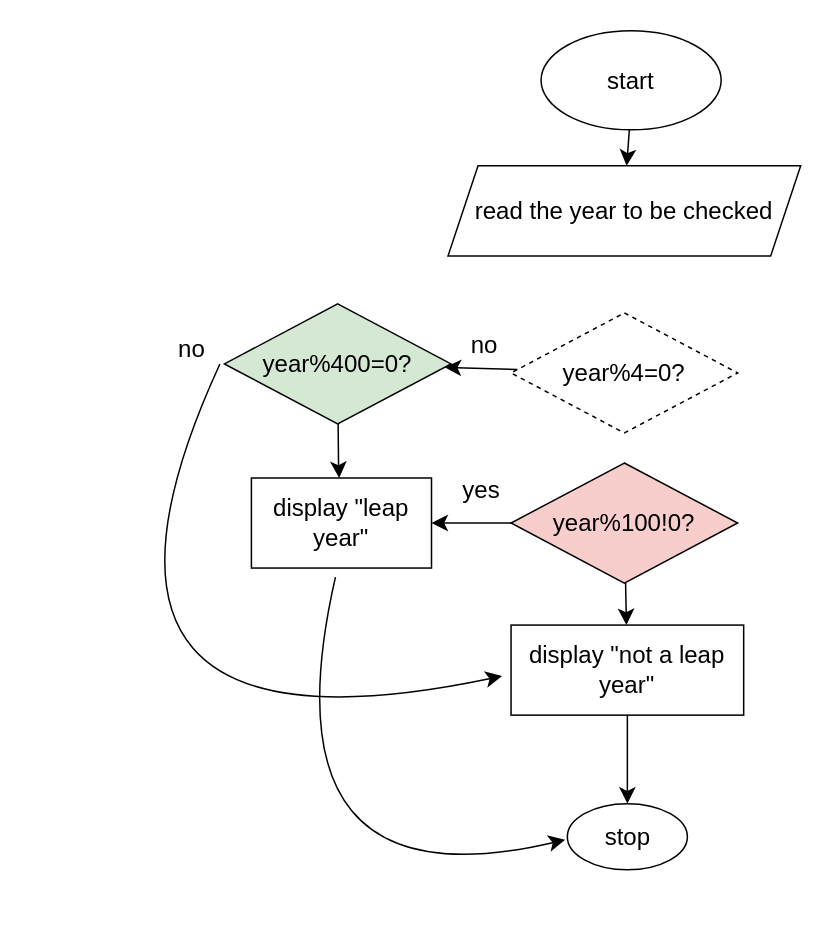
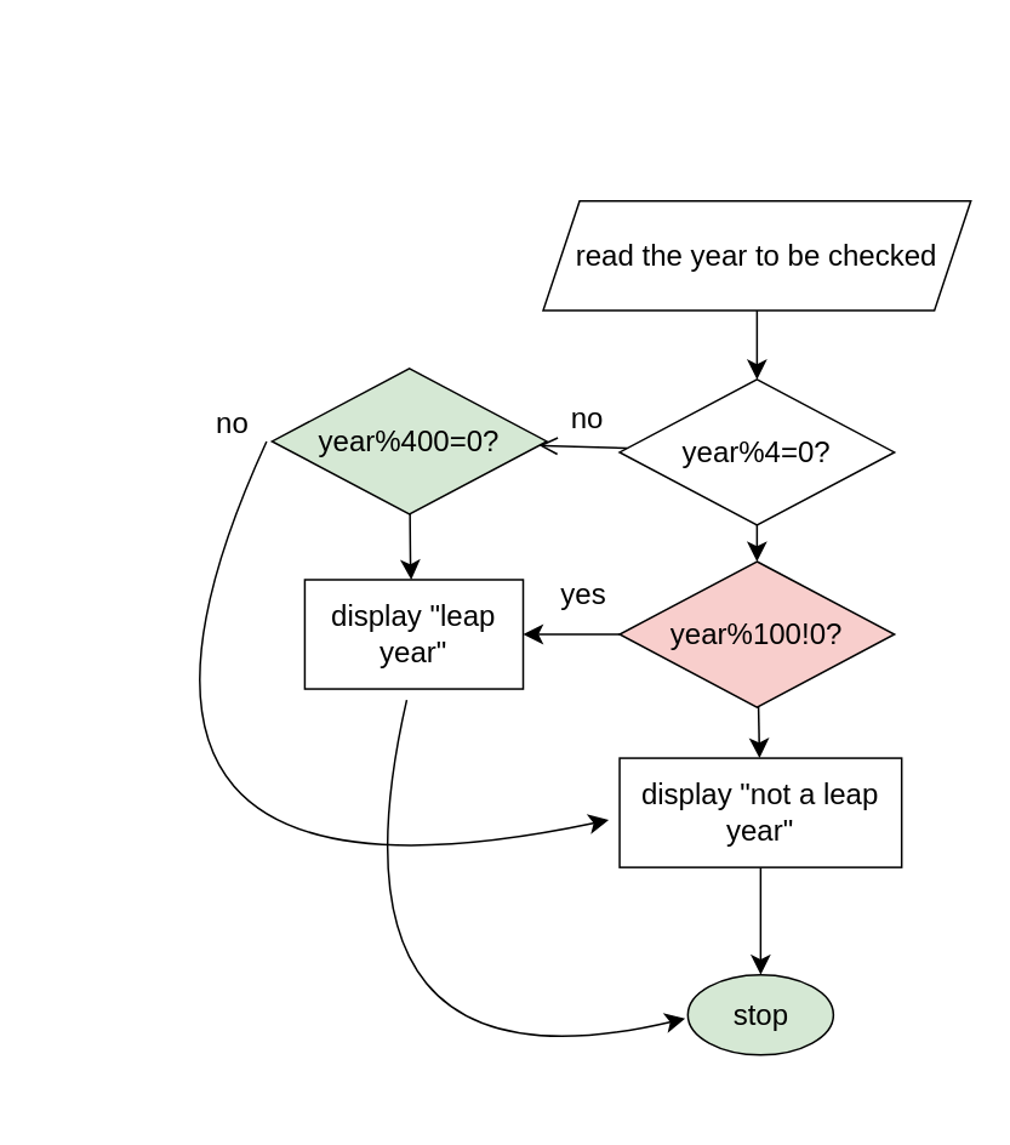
  <mxCell id="0" />
  <mxCell id="1" parent="0" />
- <mxCell id="2" value="" style="edgeStyle=none;curved=1;rounded=0;orthogonalLoop=1;jettySize=auto;html=1;fontSize=12;startSize=8;endSize=8;" edge="1" parent="1" source="3" target="5"><mxGeometry relative="1" as="geometry" /></mxCell>
- <mxCell id="3" value="start" style="ellipse;whiteSpace=wrap;html=1;fontSize=16;" vertex="1" parent="1"><mxGeometry x="360" y="20" width="120" height="66" as="geometry" /></mxCell>
+ <mxCell id="4" value="" style="edgeStyle=none;curved=1;rounded=0;orthogonalLoop=1;jettySize=auto;html=1;fontSize=12;startSize=8;endSize=8;" edge="1" parent="1" source="5" target="8"><mxGeometry relative="1" as="geometry" /></mxCell>
  <mxCell id="5" value="read the year to be checked" style="shape=parallelogram;perimeter=parallelogramPerimeter;whiteSpace=wrap;html=1;fixedSize=1;fontSize=16;" vertex="1" parent="1"><mxGeometry x="298" y="110" width="235" height="60" as="geometry" /></mxCell>
- <mxCell id="7" value="" style="edgeStyle=none;curved=1;rounded=0;orthogonalLoop=1;jettySize=auto;html=1;fontSize=12;startSize=8;endSize=8;" edge="1" parent="1" source="8" target="15"><mxGeometry relative="1" as="geometry" /></mxCell>
- <mxCell id="8" value="year%4=0?" style="rhombus;whiteSpace=wrap;html=1;fontSize=16;dashed=1;" vertex="1" parent="1"><mxGeometry x="340" y="208" width="151" height="80" as="geometry" /></mxCell>
+ <mxCell id="6" value="" style="edgeStyle=none;curved=1;rounded=0;orthogonalLoop=1;jettySize=auto;html=1;fontSize=12;startSize=8;endSize=8;" edge="1" parent="1" source="8" target="11"><mxGeometry relative="1" as="geometry" /></mxCell>
+ <mxCell id="7" value="" style="edgeStyle=none;curved=1;rounded=0;orthogonalLoop=1;jettySize=auto;html=1;fontSize=12;startSize=8;endSize=8;endArrow=open;" edge="1" parent="1" source="8" target="15"><mxGeometry relative="1" as="geometry" /></mxCell>
+ <mxCell id="8" value="year%4=0?" style="rhombus;whiteSpace=wrap;html=1;fontSize=16;" vertex="1" parent="1"><mxGeometry x="340" y="208" width="151" height="80" as="geometry" /></mxCell>
  <mxCell id="9" value="" style="edgeStyle=none;curved=1;rounded=0;orthogonalLoop=1;jettySize=auto;html=1;fontSize=12;startSize=8;endSize=8;" edge="1" parent="1" source="11" target="13"><mxGeometry relative="1" as="geometry" /></mxCell>
  <mxCell id="10" value="" style="edgeStyle=none;curved=1;rounded=0;orthogonalLoop=1;jettySize=auto;html=1;fontSize=12;startSize=8;endSize=8;" edge="1" parent="1" source="11" target="16"><mxGeometry relative="1" as="geometry" /></mxCell>
  <mxCell id="11" value="year%100!0?" style="rhombus;whiteSpace=wrap;html=1;fontSize=16;fillColor=#f8cecc;" vertex="1" parent="1"><mxGeometry x="340" y="308" width="151" height="80" as="geometry" /></mxCell>
  <mxCell id="12" value="" style="edgeStyle=none;curved=1;rounded=0;orthogonalLoop=1;jettySize=auto;html=1;fontSize=12;startSize=8;endSize=8;" edge="1" parent="1" source="13" target="18"><mxGeometry relative="1" as="geometry" /></mxCell>
  <mxCell id="13" value="display &quot;not a leap year&quot;" style="whiteSpace=wrap;html=1;fontSize=16;" vertex="1" parent="1"><mxGeometry x="340" y="416" width="155" height="60" as="geometry" /></mxCell>
  <mxCell id="14" value="" style="edgeStyle=none;curved=1;rounded=0;orthogonalLoop=1;jettySize=auto;html=1;fontSize=12;startSize=8;endSize=8;" edge="1" parent="1" source="15" target="16"><mxGeometry relative="1" as="geometry"><Array as="points"><mxPoint x="225" y="308" /></Array></mxGeometry></mxCell>
  <mxCell id="15" value="year%400=0?" style="rhombus;whiteSpace=wrap;html=1;fontSize=16;fillColor=#d5e8d4;" vertex="1" parent="1"><mxGeometry x="149" y="202" width="151" height="80" as="geometry" /></mxCell>
  <mxCell id="16" value="display &quot;leap year&quot;" style="whiteSpace=wrap;html=1;fontSize=16;" vertex="1" parent="1"><mxGeometry x="167" y="318" width="120" height="60" as="geometry" /></mxCell>
  <mxCell id="17" value="no" style="text;html=1;align=center;verticalAlign=middle;resizable=0;points=[];autosize=1;strokeColor=none;fillColor=none;fontSize=16;" vertex="1" parent="1"><mxGeometry x="304" y="213" width="36" height="31" as="geometry" /></mxCell>
- <mxCell id="18" value="stop" style="ellipse;whiteSpace=wrap;html=1;fontSize=16;" vertex="1" parent="1"><mxGeometry x="377.5" y="535" width="80" height="44" as="geometry" /></mxCell>
+ <mxCell id="18" value="stop" style="ellipse;whiteSpace=wrap;html=1;fontSize=16;fillColor=#d5e8d4;" vertex="1" parent="1"><mxGeometry x="377.5" y="535" width="80" height="44" as="geometry" /></mxCell>
  <mxCell id="19" value="" style="endArrow=classic;html=1;rounded=0;fontSize=12;startSize=8;endSize=8;curved=1;" edge="1" parent="1"><mxGeometry width="50" height="50" relative="1" as="geometry"><mxPoint x="223" y="384" as="sourcePoint" /><mxPoint x="376" y="559" as="targetPoint" /><Array as="points"><mxPoint x="172" y="607" /></Array></mxGeometry></mxCell>
  <mxCell id="20" value="" style="endArrow=classic;html=1;rounded=0;fontSize=12;startSize=8;endSize=8;curved=1;" edge="1" parent="1"><mxGeometry width="50" height="50" relative="1" as="geometry"><mxPoint x="146" y="242" as="sourcePoint" /><mxPoint x="334" y="450" as="targetPoint" /><Array as="points"><mxPoint x="20" y="516" /></Array></mxGeometry></mxCell>
  <mxCell id="21" value="yes" style="text;html=1;align=center;verticalAlign=middle;resizable=0;points=[];autosize=1;strokeColor=none;fillColor=none;fontSize=16;" vertex="1" parent="1"><mxGeometry x="298" y="310" width="43" height="31" as="geometry" /></mxCell>
  <mxCell id="22" value="no" style="text;html=1;align=center;verticalAlign=middle;resizable=0;points=[];autosize=1;strokeColor=none;fillColor=none;fontSize=16;" vertex="1" parent="1"><mxGeometry x="109" y="216" width="36" height="31" as="geometry" /></mxCell>
